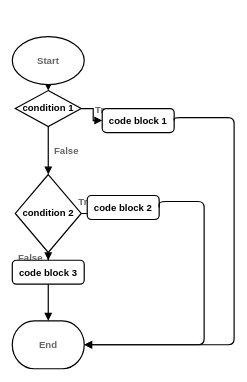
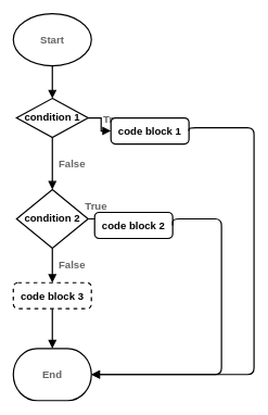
  <mxCell id="0" />
  <mxCell id="1" parent="0" />
  <mxCell id="2" value="" style="endArrow=block;html=1;shadow=0;fontFamily=Helvetica;fontSize=16;fontColor=#000000;align=center;endFill=1;endSize=8;strokeColor=#000000;strokeWidth=2;edgeStyle=orthogonalEdgeStyle;fontStyle=1;entryX=0.5;entryY=0;entryDx=0;entryDy=0;exitX=0.5;exitY=1;exitDx=0;exitDy=0;exitPerimeter=0;" parent="1" source="12" target="5" edge="1"><mxGeometry relative="1" as="geometry"><mxPoint x="80" y="-20" as="sourcePoint" /><mxPoint x="80.1" y="25.08" as="targetPoint" /><Array as="points" /></mxGeometry></mxCell>
  <mxCell id="3" value="False" style="rounded=0;html=1;jettySize=auto;orthogonalLoop=1;fontSize=16;endArrow=block;endFill=1;endSize=8;strokeWidth=2;shadow=0;labelBackgroundColor=none;edgeStyle=orthogonalEdgeStyle;entryX=0.5;entryY=0;entryDx=0;entryDy=0;fontStyle=1;fontColor=#666666;" parent="1" source="5" target="9" edge="1"><mxGeometry y="30" relative="1" as="geometry"><mxPoint as="offset" /><mxPoint x="80" y="287" as="targetPoint" /></mxGeometry></mxCell>
  <mxCell id="4" value="True" style="edgeStyle=orthogonalEdgeStyle;rounded=0;html=1;jettySize=auto;orthogonalLoop=1;fontSize=16;endArrow=block;endFill=1;endSize=8;strokeWidth=2;shadow=0;labelBackgroundColor=none;fontStyle=1;fontColor=#666666;" parent="1" source="5" target="6" edge="1"><mxGeometry x="-0.2" y="20" relative="1" as="geometry"><mxPoint as="offset" /></mxGeometry></mxCell>
  <mxCell id="5" value="condition 1" style="rhombus;whiteSpace=wrap;html=1;shadow=0;fontFamily=Helvetica;fontSize=16;align=center;strokeWidth=2;spacing=6;spacingTop=-4;fontStyle=1" parent="1" vertex="1"><mxGeometry x="25" y="150" width="110" height="60" as="geometry" /></mxCell>
  <mxCell id="6" value="code block 1" style="rounded=1;whiteSpace=wrap;html=1;absoluteArcSize=1;arcSize=14;strokeWidth=2;shadow=0;fontFamily=Helvetica;fontSize=16;fontColor=#000000;align=center;strokeColor=#000000;fillColor=#ffffff;fontStyle=1" parent="1" vertex="1"><mxGeometry x="170" y="180" width="120" height="40" as="geometry" /></mxCell>
  <mxCell id="7" value="False" style="rounded=0;html=1;jettySize=auto;orthogonalLoop=1;fontSize=16;endArrow=block;endFill=1;endSize=8;strokeWidth=2;shadow=0;labelBackgroundColor=none;edgeStyle=orthogonalEdgeStyle;entryX=0.5;entryY=0;entryDx=0;entryDy=0;fontStyle=1;fontColor=#666666;" parent="1" source="9" target="11" edge="1"><mxGeometry x="-0.048" y="30" relative="1" as="geometry"><mxPoint as="offset" /><mxPoint x="80" y="427" as="targetPoint" /></mxGeometry></mxCell>
  <mxCell id="8" value="True" style="edgeStyle=orthogonalEdgeStyle;rounded=0;html=1;jettySize=auto;orthogonalLoop=1;fontSize=16;endArrow=block;endFill=1;endSize=8;strokeWidth=2;shadow=0;labelBackgroundColor=none;fontStyle=1;fontColor=#666666;" parent="1" source="9" target="10" edge="1"><mxGeometry x="-0.2" y="20" relative="1" as="geometry"><mxPoint as="offset" /></mxGeometry></mxCell>
- <mxCell id="9" value="&lt;div style=&quot;font-size: 16px&quot;&gt;condition 2&lt;br&gt;&lt;/div&gt;" style="rhombus;whiteSpace=wrap;html=1;shadow=0;fontFamily=Helvetica;fontSize=16;align=center;strokeWidth=2;spacing=6;spacingTop=-4;fontStyle=1" parent="1" vertex="1"><mxGeometry x="25" y="290" width="110" height="130" as="geometry" /></mxCell>
+ <mxCell id="9" value="&lt;div style=&quot;font-size: 16px&quot;&gt;condition 2&lt;br&gt;&lt;/div&gt;" style="rhombus;whiteSpace=wrap;html=1;shadow=0;fontFamily=Helvetica;fontSize=16;align=center;strokeWidth=2;spacing=6;spacingTop=-4;fontStyle=1" parent="1" vertex="1"><mxGeometry x="25" y="290" width="110" height="90" as="geometry" /></mxCell>
  <mxCell id="10" value="code block 2" style="rounded=1;whiteSpace=wrap;html=1;absoluteArcSize=1;arcSize=14;strokeWidth=2;shadow=0;fontFamily=Helvetica;fontSize=16;fontColor=#000000;align=center;strokeColor=#000000;fillColor=#ffffff;fontStyle=1" parent="1" vertex="1"><mxGeometry x="145" y="325" width="120" height="40" as="geometry" /></mxCell>
- <mxCell id="11" value="code block 3" style="rounded=1;whiteSpace=wrap;html=1;absoluteArcSize=1;arcSize=14;strokeWidth=2;shadow=0;fontFamily=Helvetica;fontSize=16;fontColor=#000000;align=center;strokeColor=#000000;fillColor=#ffffff;fontStyle=1" parent="1" vertex="1"><mxGeometry x="20" y="433" width="120" height="40" as="geometry" /></mxCell>
- <mxCell id="12" value="&lt;div style=&quot;font-size: 16px;&quot;&gt;Start&lt;/div&gt;" style="strokeWidth=2;html=1;shape=mxgraph.flowchart.start_1;whiteSpace=wrap;fontFamily=Helvetica;fontSize=16;align=center;strokeColor=#000000;fillColor=#ffffff;fontStyle=1;fontColor=#666666;" parent="1" vertex="1"><mxGeometry x="20" y="60" width="120" height="80" as="geometry" /></mxCell>
+ <mxCell id="11" value="code block 3" style="rounded=1;whiteSpace=wrap;html=1;absoluteArcSize=1;arcSize=14;strokeWidth=2;shadow=0;fontFamily=Helvetica;fontSize=16;fontColor=#000000;align=center;strokeColor=#000000;fillColor=#ffffff;fontStyle=1;dashed=1;" parent="1" vertex="1"><mxGeometry x="20" y="433" width="120" height="40" as="geometry" /></mxCell>
+ <mxCell id="12" value="&lt;div style=&quot;font-size: 16px;&quot;&gt;Start&lt;/div&gt;" style="strokeWidth=2;html=1;shape=mxgraph.flowchart.start_1;whiteSpace=wrap;fontFamily=Helvetica;fontSize=16;align=center;strokeColor=#000000;fillColor=#ffffff;fontStyle=1;fontColor=#666666;" parent="1" vertex="1"><mxGeometry x="20" y="20" width="120" height="80" as="geometry" /></mxCell>
  <mxCell id="13" value="&lt;div style=&quot;font-size: 16px;&quot;&gt;End&lt;/div&gt;" style="strokeWidth=2;html=1;shape=mxgraph.flowchart.terminator;whiteSpace=wrap;fontFamily=Helvetica;fontSize=16;align=center;strokeColor=#000000;fillColor=#ffffff;fontStyle=1;fontColor=#666666;" parent="1" vertex="1"><mxGeometry x="20" y="534" width="120" height="80" as="geometry" /></mxCell>
  <mxCell id="14" value="" style="endArrow=block;html=1;shadow=0;fontFamily=Helvetica;fontSize=16;fontColor=#000000;align=center;endFill=1;endSize=8;strokeColor=#000000;strokeWidth=2;edgeStyle=orthogonalEdgeStyle;exitX=1;exitY=0.5;exitDx=0;exitDy=0;entryX=1;entryY=0.5;entryDx=0;entryDy=0;fontStyle=1" parent="1" source="10" target="13" edge="1"><mxGeometry relative="1" as="geometry"><mxPoint x="310" y="80" as="sourcePoint" /><mxPoint x="550" y="770" as="targetPoint" /><Array as="points"><mxPoint x="340" y="335" /><mxPoint x="340" y="574" /></Array></mxGeometry></mxCell>
  <mxCell id="15" value="" style="endArrow=block;html=1;shadow=0;fontFamily=Helvetica;fontSize=16;fontColor=#000000;align=center;endFill=1;endSize=8;strokeColor=#000000;strokeWidth=2;edgeStyle=orthogonalEdgeStyle;exitX=0.5;exitY=1;exitDx=0;exitDy=0;entryX=0.5;entryY=0;entryDx=0;entryDy=0;fontStyle=1" parent="1" source="11" target="13" edge="1"><mxGeometry relative="1" as="geometry"><mxPoint x="310" y="249" as="sourcePoint" /><mxPoint x="150" y="584" as="targetPoint" /></mxGeometry></mxCell>
  <mxCell id="16" value="" style="endArrow=block;html=1;shadow=0;fontFamily=Helvetica;fontSize=16;fontColor=#000000;align=center;endFill=1;endSize=8;strokeColor=#000000;strokeWidth=2;edgeStyle=orthogonalEdgeStyle;exitX=1;exitY=0.5;exitDx=0;exitDy=0;entryX=1;entryY=0.5;entryDx=0;entryDy=0;fontStyle=1" parent="1" source="6" target="13" edge="1"><mxGeometry relative="1" as="geometry"><mxPoint x="310" y="80" as="sourcePoint" /><mxPoint x="550" y="770" as="targetPoint" /><Array as="points"><mxPoint x="390" y="195" /><mxPoint x="390" y="574" /></Array></mxGeometry></mxCell>
